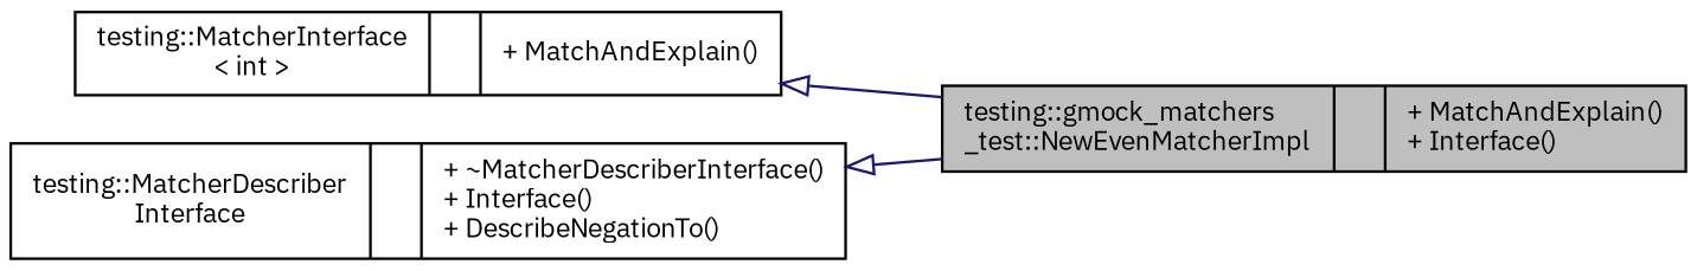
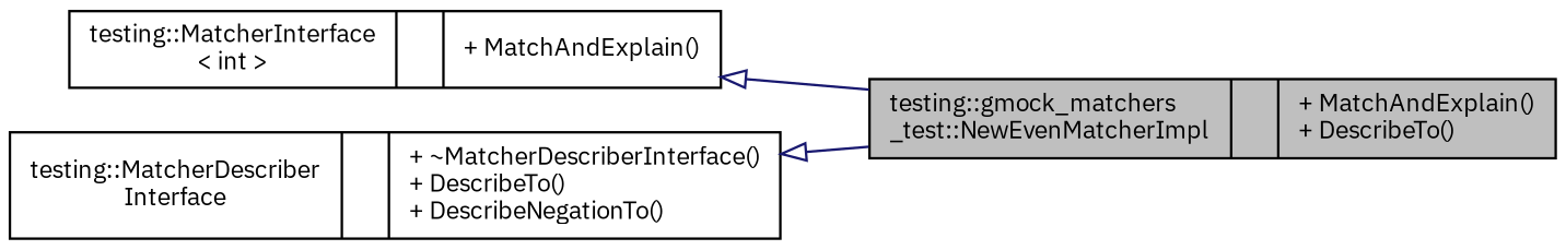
  digraph {
    fontname="IBM Plex Sans"
    rankdir=LR
    node [color=black fillcolor=white fontname="IBM Plex Sans" fontsize=10 shape=record style=filled]
    edge [arrowtail=onormal color=midnightblue dir=back fontname="IBM Plex Sans" fontsize=10 labelfontname=Helvetica labelfontsize=10 style=solid]
-   n1 [fillcolor=grey75 fontcolor=black height=0.2 label="{testing::gmock_matchers\l_test::NewEvenMatcherImpl\n||+ MatchAndExplain()\l+ Interface()\l}" width=0.4]
+   n1 [fillcolor=grey75 fontcolor=black height=0.2 label="{testing::gmock_matchers\l_test::NewEvenMatcherImpl\n||+ MatchAndExplain()\l+ DescribeTo()\l}" width=0.4]
    n2 [height=0.2 label="{testing::MatcherInterface\l\< int \>\n||+ MatchAndExplain()\l}" width=0.4]
-   n3 [height=0.2 label="{testing::MatcherDescriber\lInterface\n||+ ~MatcherDescriberInterface()\l+ Interface()\l+ DescribeNegationTo()\l}" width=0.4]
+   n3 [height=0.2 label="{testing::MatcherDescriber\lInterface\n||+ ~MatcherDescriberInterface()\l+ DescribeTo()\l+ DescribeNegationTo()\l}" width=0.4]
    n2 -> n1
    n3 -> n1
  }
